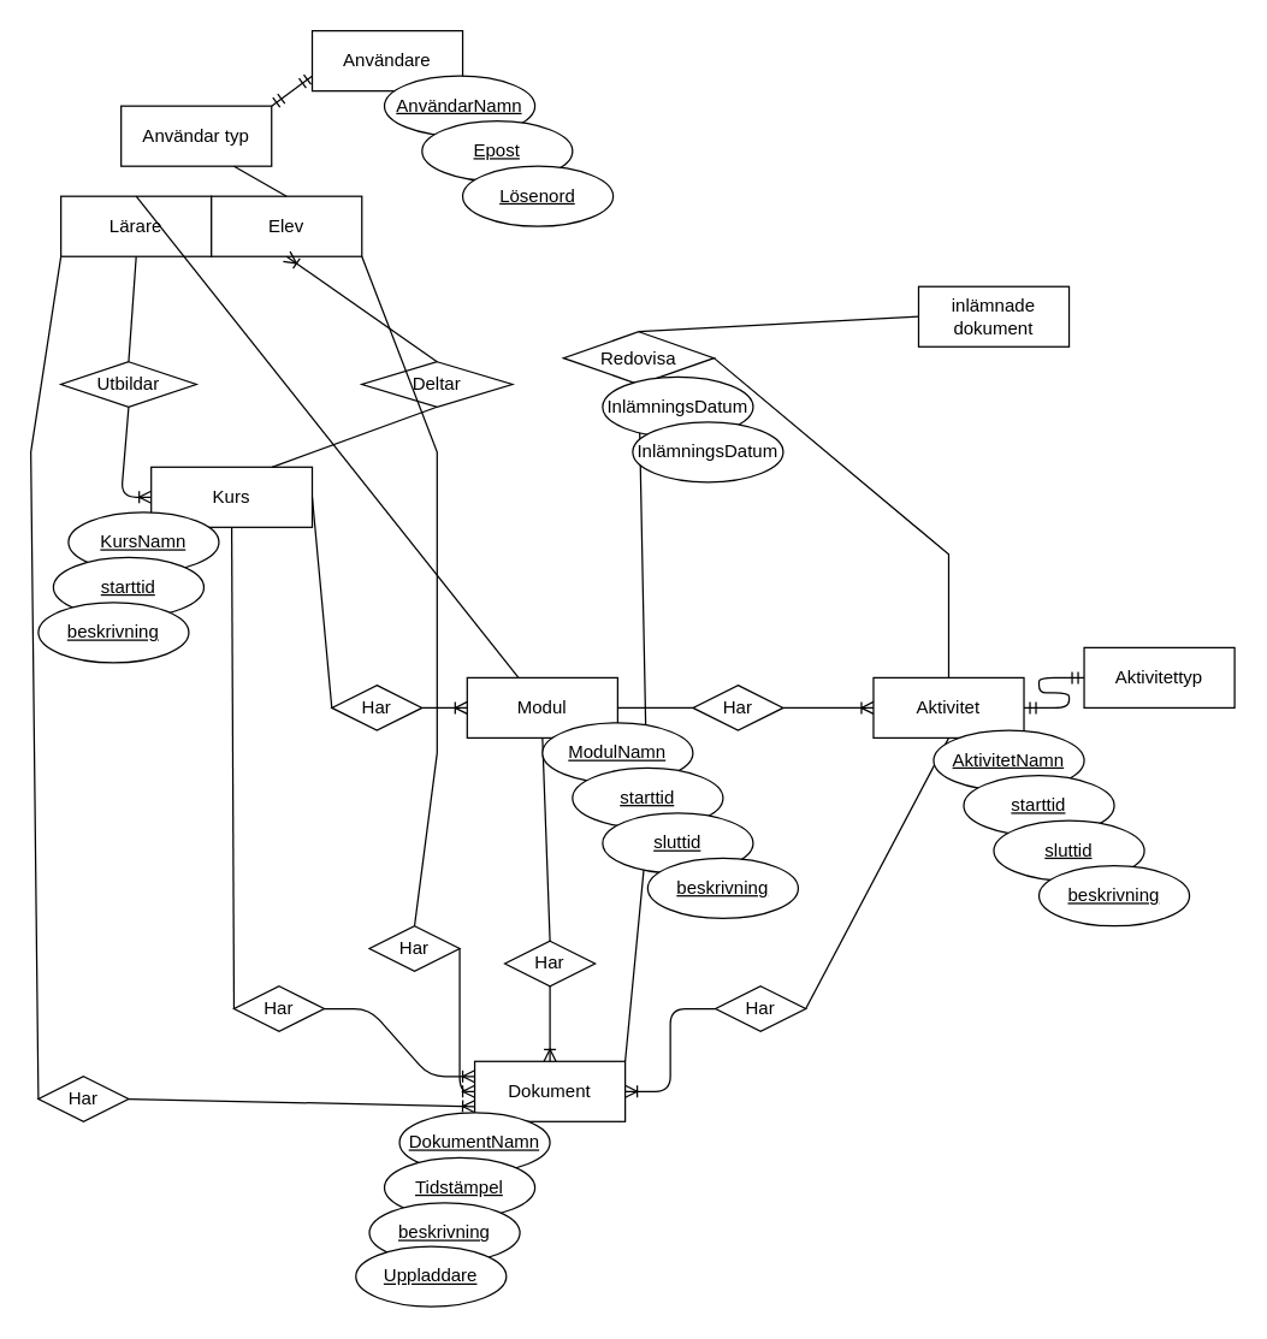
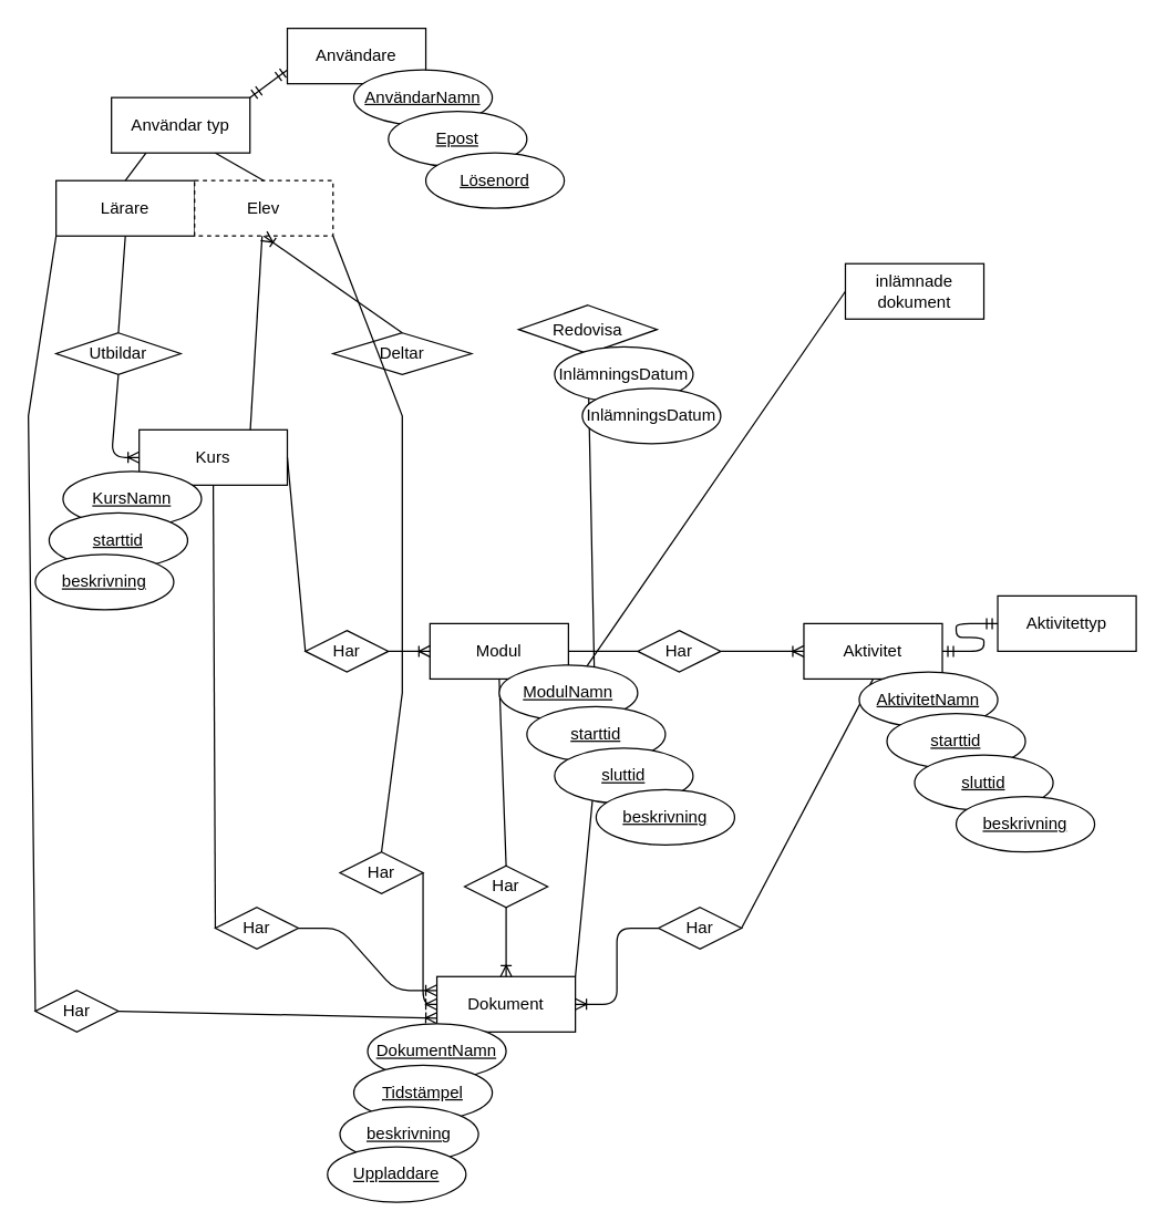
  <mxCell id="0" />
  <mxCell id="1" parent="0" />
  <mxCell id="2" value="Lärare" style="whiteSpace=wrap;html=1;align=center;" vertex="1" parent="1"><mxGeometry x="40" y="130" width="100" height="40" as="geometry" /></mxCell>
  <mxCell id="3" value="Kurs" style="whiteSpace=wrap;html=1;align=center;" vertex="1" parent="1"><mxGeometry x="100" y="310" width="107" height="40" as="geometry" /></mxCell>
  <mxCell id="4" value="Modul" style="whiteSpace=wrap;html=1;align=center;" vertex="1" parent="1"><mxGeometry x="310" y="450" width="100" height="40" as="geometry" /></mxCell>
  <mxCell id="5" value="Dokument" style="whiteSpace=wrap;html=1;align=center;" vertex="1" parent="1"><mxGeometry x="315" y="705" width="100" height="40" as="geometry" /></mxCell>
  <mxCell id="6" value="Aktivitet" style="whiteSpace=wrap;html=1;align=center;" vertex="1" parent="1"><mxGeometry x="580" y="450" width="100" height="40" as="geometry" /></mxCell>
- <mxCell id="7" value="Elev" style="whiteSpace=wrap;html=1;align=center;" vertex="1" parent="1"><mxGeometry x="140" y="130" width="100" height="40" as="geometry" /></mxCell>
+ <mxCell id="7" value="Elev" style="whiteSpace=wrap;html=1;align=center;dashed=1;" vertex="1" parent="1"><mxGeometry x="140" y="130" width="100" height="40" as="geometry" /></mxCell>
  <mxCell id="8" value="" style="fontSize=12;html=1;endArrow=ERoneToMany;entryX=0;entryY=0.5;entryDx=0;entryDy=0;exitX=0.5;exitY=1;exitDx=0;exitDy=0;" edge="1" parent="1" source="17" target="3"><mxGeometry width="100" height="100" relative="1" as="geometry"><mxPoint x="110" y="158" as="sourcePoint" /><mxPoint x="180" y="180" as="targetPoint" /><Array as="points"><mxPoint x="80" y="330" /></Array></mxGeometry></mxCell>
  <mxCell id="9" value="" style="edgeStyle=entityRelationEdgeStyle;fontSize=12;html=1;endArrow=ERoneToMany;exitX=1;exitY=0.5;exitDx=0;exitDy=0;entryX=0;entryY=0.5;entryDx=0;entryDy=0;" edge="1" parent="1" source="21" target="4"><mxGeometry width="100" height="100" relative="1" as="geometry"><mxPoint x="180" y="500" as="sourcePoint" /><mxPoint x="280" y="400" as="targetPoint" /></mxGeometry></mxCell>
  <mxCell id="10" value="" style="edgeStyle=entityRelationEdgeStyle;fontSize=12;html=1;endArrow=ERoneToMany;exitX=1;exitY=0.5;exitDx=0;exitDy=0;entryX=0;entryY=0.5;entryDx=0;entryDy=0;" edge="1" parent="1" source="23" target="6"><mxGeometry width="100" height="100" relative="1" as="geometry"><mxPoint x="420" y="500" as="sourcePoint" /><mxPoint x="520" y="400" as="targetPoint" /></mxGeometry></mxCell>
  <mxCell id="11" value="" style="fontSize=12;html=1;endArrow=ERoneToMany;entryX=0;entryY=0.5;entryDx=0;entryDy=0;exitX=1;exitY=0.5;exitDx=0;exitDy=0;" edge="1" parent="1" source="35" target="5"><mxGeometry width="100" height="100" relative="1" as="geometry"><mxPoint x="375" y="410" as="sourcePoint" /><mxPoint x="395" y="510" as="targetPoint" /><Array as="points"><mxPoint x="305" y="725" /></Array></mxGeometry></mxCell>
  <mxCell id="12" value="" style="fontSize=12;html=1;endArrow=ERoneToMany;entryX=0;entryY=0.75;entryDx=0;entryDy=0;exitX=1;exitY=0.5;exitDx=0;exitDy=0;" edge="1" parent="1" source="28" target="5"><mxGeometry width="100" height="100" relative="1" as="geometry"><mxPoint x="55" y="405" as="sourcePoint" /><mxPoint x="85" y="705" as="targetPoint" /><Array as="points" /></mxGeometry></mxCell>
  <mxCell id="13" value="" style="fontSize=12;html=1;endArrow=ERoneToMany;entryX=0.5;entryY=0;entryDx=0;entryDy=0;exitX=0.5;exitY=1;exitDx=0;exitDy=0;" edge="1" parent="1" source="27" target="5"><mxGeometry width="100" height="100" relative="1" as="geometry"><mxPoint x="255" y="385" as="sourcePoint" /><mxPoint x="275" y="685" as="targetPoint" /></mxGeometry></mxCell>
  <mxCell id="14" value="" style="edgeStyle=entityRelationEdgeStyle;fontSize=12;html=1;endArrow=ERoneToMany;exitX=1;exitY=0.5;exitDx=0;exitDy=0;entryX=0;entryY=0.25;entryDx=0;entryDy=0;" edge="1" parent="1" source="26" target="5"><mxGeometry width="100" height="100" relative="1" as="geometry"><mxPoint x="345" y="525" as="sourcePoint" /><mxPoint x="285" y="595" as="targetPoint" /></mxGeometry></mxCell>
  <mxCell id="15" value="" style="edgeStyle=entityRelationEdgeStyle;fontSize=12;html=1;endArrow=ERoneToMany;entryX=1;entryY=0.5;entryDx=0;entryDy=0;exitX=0;exitY=0.5;exitDx=0;exitDy=0;" edge="1" parent="1" source="25" target="5"><mxGeometry width="100" height="100" relative="1" as="geometry"><mxPoint x="445" y="615" as="sourcePoint" /><mxPoint x="520" y="755" as="targetPoint" /></mxGeometry></mxCell>
  <mxCell id="16" value="" style="fontSize=12;html=1;endArrow=ERoneToMany;entryX=0.5;entryY=1;entryDx=0;entryDy=0;exitX=0.5;exitY=0;exitDx=0;exitDy=0;" edge="1" parent="1" source="18" target="7"><mxGeometry width="100" height="100" relative="1" as="geometry"><mxPoint x="100" y="310" as="sourcePoint" /><mxPoint x="120" y="400" as="targetPoint" /><Array as="points" /></mxGeometry></mxCell>
  <mxCell id="17" value="Utbildar" style="shape=rhombus;perimeter=rhombusPerimeter;whiteSpace=wrap;html=1;align=center;" vertex="1" parent="1"><mxGeometry x="40" y="240" width="90" height="30" as="geometry" /></mxCell>
  <mxCell id="18" value="Deltar" style="shape=rhombus;perimeter=rhombusPerimeter;whiteSpace=wrap;html=1;align=center;" vertex="1" parent="1"><mxGeometry x="240" y="240" width="100" height="30" as="geometry" /></mxCell>
- <mxCell id="19" value="" style="endArrow=none;html=1;rounded=0;exitX=0.75;exitY=0;exitDx=0;exitDy=0;entryX=0.5;entryY=1;entryDx=0;entryDy=0;" edge="1" parent="1" source="3" target="18"><mxGeometry relative="1" as="geometry"><mxPoint x="240" y="300" as="sourcePoint" /><mxPoint x="400" y="300" as="targetPoint" /></mxGeometry></mxCell>
+ <mxCell id="19" value="" style="endArrow=none;html=1;rounded=0;exitX=0.75;exitY=0;exitDx=0;exitDy=0;" edge="1" parent="1" source="3" target="7"><mxGeometry relative="1" as="geometry"><mxPoint x="240" y="300" as="sourcePoint" /><mxPoint x="400" y="300" as="targetPoint" /></mxGeometry></mxCell>
  <mxCell id="20" value="" style="endArrow=none;html=1;rounded=0;exitX=0.5;exitY=0;exitDx=0;exitDy=0;entryX=0.5;entryY=1;entryDx=0;entryDy=0;" edge="1" parent="1" source="17" target="2"><mxGeometry relative="1" as="geometry"><mxPoint x="190.25" y="460" as="sourcePoint" /><mxPoint x="200" y="420" as="targetPoint" /></mxGeometry></mxCell>
  <mxCell id="21" value="Har" style="shape=rhombus;perimeter=rhombusPerimeter;whiteSpace=wrap;html=1;align=center;" vertex="1" parent="1"><mxGeometry x="220" y="455" width="60" height="30" as="geometry" /></mxCell>
  <mxCell id="22" value="" style="endArrow=none;html=1;rounded=0;exitX=1;exitY=0.5;exitDx=0;exitDy=0;entryX=0;entryY=0.5;entryDx=0;entryDy=0;" edge="1" parent="1" source="3" target="21"><mxGeometry relative="1" as="geometry"><mxPoint x="190.25" y="320" as="sourcePoint" /><mxPoint x="220" y="330" as="targetPoint" /></mxGeometry></mxCell>
  <mxCell id="23" value="Har" style="shape=rhombus;perimeter=rhombusPerimeter;whiteSpace=wrap;html=1;align=center;" vertex="1" parent="1"><mxGeometry x="460" y="455" width="60" height="30" as="geometry" /></mxCell>
  <mxCell id="24" value="" style="endArrow=none;html=1;rounded=0;exitX=1;exitY=0.5;exitDx=0;exitDy=0;entryX=0;entryY=0.5;entryDx=0;entryDy=0;" edge="1" parent="1" source="4" target="23"><mxGeometry relative="1" as="geometry"><mxPoint x="190.25" y="460" as="sourcePoint" /><mxPoint x="200" y="420" as="targetPoint" /></mxGeometry></mxCell>
  <mxCell id="25" value="Har" style="shape=rhombus;perimeter=rhombusPerimeter;whiteSpace=wrap;html=1;align=center;" vertex="1" parent="1"><mxGeometry x="475" y="655" width="60" height="30" as="geometry" /></mxCell>
  <mxCell id="26" value="Har" style="shape=rhombus;perimeter=rhombusPerimeter;whiteSpace=wrap;html=1;align=center;" vertex="1" parent="1"><mxGeometry x="155" y="655" width="60" height="30" as="geometry" /></mxCell>
  <mxCell id="27" value="Har" style="shape=rhombus;perimeter=rhombusPerimeter;whiteSpace=wrap;html=1;align=center;" vertex="1" parent="1"><mxGeometry x="335" y="625" width="60" height="30" as="geometry" /></mxCell>
  <mxCell id="28" value="Har" style="shape=rhombus;perimeter=rhombusPerimeter;whiteSpace=wrap;html=1;align=center;" vertex="1" parent="1"><mxGeometry x="25" y="715" width="60" height="30" as="geometry" /></mxCell>
  <mxCell id="29" value="" style="endArrow=none;html=1;rounded=0;exitX=0;exitY=0.5;exitDx=0;exitDy=0;entryX=0;entryY=1;entryDx=0;entryDy=0;" edge="1" parent="1" source="28" target="2"><mxGeometry relative="1" as="geometry"><mxPoint x="95" y="390" as="sourcePoint" /><mxPoint x="100" y="310" as="targetPoint" /><Array as="points"><mxPoint x="20" y="300" /></Array></mxGeometry></mxCell>
  <mxCell id="30" value="" style="endArrow=none;html=1;rounded=0;exitX=0.5;exitY=0;exitDx=0;exitDy=0;entryX=0.5;entryY=1;entryDx=0;entryDy=0;" edge="1" parent="1" source="27" target="4"><mxGeometry relative="1" as="geometry"><mxPoint x="190.25" y="460" as="sourcePoint" /><mxPoint x="200" y="420" as="targetPoint" /></mxGeometry></mxCell>
  <mxCell id="31" value="" style="endArrow=none;html=1;rounded=0;exitX=1;exitY=0.5;exitDx=0;exitDy=0;entryX=0.5;entryY=1;entryDx=0;entryDy=0;" edge="1" parent="1" source="25" target="6"><mxGeometry relative="1" as="geometry"><mxPoint x="370" y="540" as="sourcePoint" /><mxPoint x="370" y="500" as="targetPoint" /></mxGeometry></mxCell>
  <mxCell id="32" value="" style="endArrow=none;html=1;rounded=0;exitX=0;exitY=0.5;exitDx=0;exitDy=0;entryX=0.5;entryY=1;entryDx=0;entryDy=0;" edge="1" parent="1" source="26" target="3"><mxGeometry relative="1" as="geometry"><mxPoint x="530" y="565" as="sourcePoint" /><mxPoint x="640" y="500" as="targetPoint" /></mxGeometry></mxCell>
  <mxCell id="33" value="Redovisa" style="shape=rhombus;perimeter=rhombusPerimeter;whiteSpace=wrap;html=1;align=center;" vertex="1" parent="1"><mxGeometry x="374" y="220" width="100" height="35" as="geometry" /></mxCell>
  <mxCell id="34" value="inlämnade&lt;br&gt;dokument" style="whiteSpace=wrap;html=1;align=center;" vertex="1" parent="1"><mxGeometry x="610" y="190" width="100" height="40" as="geometry" /></mxCell>
  <mxCell id="35" value="Har" style="shape=rhombus;perimeter=rhombusPerimeter;whiteSpace=wrap;html=1;align=center;" vertex="1" parent="1"><mxGeometry x="245" y="615" width="60" height="30" as="geometry" /></mxCell>
  <mxCell id="36" value="" style="endArrow=none;html=1;rounded=0;exitX=0.5;exitY=0;exitDx=0;exitDy=0;entryX=1;entryY=1;entryDx=0;entryDy=0;" edge="1" parent="1" source="35" target="7"><mxGeometry relative="1" as="geometry"><mxPoint x="160" y="585" as="sourcePoint" /><mxPoint x="163.5" y="500" as="targetPoint" /><Array as="points"><mxPoint x="290" y="500" /><mxPoint x="290" y="300" /></Array></mxGeometry></mxCell>
- <mxCell id="37" value="" style="endArrow=diamond;html=1;rounded=0;exitX=1;exitY=0;exitDx=0;exitDy=0;entryX=0.5;entryY=1;entryDx=0;entryDy=0;" edge="1" parent="1" source="5" target="33"><mxGeometry relative="1" as="geometry"><mxPoint x="390" y="377.5" as="sourcePoint" /><mxPoint x="250" y="290" as="targetPoint" /><Array as="points"><mxPoint x="430" y="550" /></Array></mxGeometry></mxCell>
- <mxCell id="38" value="" style="endArrow=none;html=1;rounded=0;exitX=0.5;exitY=0;exitDx=0;exitDy=0;entryX=1;entryY=0.5;entryDx=0;entryDy=0;" edge="1" parent="1" source="6" target="33"><mxGeometry relative="1" as="geometry"><mxPoint x="420" y="620" as="sourcePoint" /><mxPoint x="440" y="395" as="targetPoint" /><Array as="points"><mxPoint x="630" y="368" /></Array></mxGeometry></mxCell>
- <mxCell id="39" value="" style="endArrow=none;html=1;rounded=0;exitX=0;exitY=0.5;exitDx=0;exitDy=0;entryX=0.5;entryY=0;entryDx=0;entryDy=0;" edge="1" parent="1" source="34" target="33"><mxGeometry relative="1" as="geometry"><mxPoint x="640" y="460" as="sourcePoint" /><mxPoint x="490" y="377.5" as="targetPoint" /></mxGeometry></mxCell>
+ <mxCell id="37" value="" style="endArrow=none;html=1;rounded=0;exitX=1;exitY=0;exitDx=0;exitDy=0;entryX=0.5;entryY=1;entryDx=0;entryDy=0;" edge="1" parent="1" source="5" target="33"><mxGeometry relative="1" as="geometry"><mxPoint x="390" y="377.5" as="sourcePoint" /><mxPoint x="250" y="290" as="targetPoint" /><Array as="points"><mxPoint x="430" y="550" /></Array></mxGeometry></mxCell>
+ <mxCell id="39" value="" style="endArrow=none;html=1;rounded=0;exitX=0;exitY=0.5;exitDx=0;exitDy=0;" edge="1" parent="1" source="34" target="41"><mxGeometry relative="1" as="geometry"><mxPoint x="640" y="460" as="sourcePoint" /><mxPoint x="490" y="377.5" as="targetPoint" /></mxGeometry></mxCell>
  <mxCell id="40" value="&lt;span&gt;Aktivitettyp&lt;/span&gt;" style="whiteSpace=wrap;html=1;align=center;" vertex="1" parent="1"><mxGeometry x="720" y="430" width="100" height="40" as="geometry" /></mxCell>
  <mxCell id="41" value="ModulNamn" style="ellipse;whiteSpace=wrap;html=1;align=center;fontStyle=4;" vertex="1" parent="1"><mxGeometry x="360" y="480" width="100" height="40" as="geometry" /></mxCell>
  <mxCell id="42" value="starttid" style="ellipse;whiteSpace=wrap;html=1;align=center;fontStyle=4;" vertex="1" parent="1"><mxGeometry x="380" y="510" width="100" height="40" as="geometry" /></mxCell>
  <mxCell id="43" value="sluttid" style="ellipse;whiteSpace=wrap;html=1;align=center;fontStyle=4;" vertex="1" parent="1"><mxGeometry x="400" y="540" width="100" height="40" as="geometry" /></mxCell>
  <mxCell id="44" value="&#10;&#10;beskrivning&#10;&#10;" style="ellipse;whiteSpace=wrap;html=1;align=center;fontStyle=4;" vertex="1" parent="1"><mxGeometry x="430" y="570" width="100" height="40" as="geometry" /></mxCell>
  <mxCell id="45" value="AktivitetNamn" style="ellipse;whiteSpace=wrap;html=1;align=center;fontStyle=4;" vertex="1" parent="1"><mxGeometry x="620" y="485" width="100" height="40" as="geometry" /></mxCell>
  <mxCell id="46" value="starttid" style="ellipse;whiteSpace=wrap;html=1;align=center;fontStyle=4;" vertex="1" parent="1"><mxGeometry x="640" y="515" width="100" height="40" as="geometry" /></mxCell>
  <mxCell id="47" value="sluttid" style="ellipse;whiteSpace=wrap;html=1;align=center;fontStyle=4;" vertex="1" parent="1"><mxGeometry x="660" y="545" width="100" height="40" as="geometry" /></mxCell>
  <mxCell id="48" value="&#10;&#10;beskrivning&#10;&#10;" style="ellipse;whiteSpace=wrap;html=1;align=center;fontStyle=4;" vertex="1" parent="1"><mxGeometry x="690" y="575" width="100" height="40" as="geometry" /></mxCell>
  <mxCell id="49" value="" style="edgeStyle=entityRelationEdgeStyle;fontSize=12;html=1;endArrow=ERmandOne;startArrow=ERmandOne;exitX=1;exitY=0.5;exitDx=0;exitDy=0;entryX=0;entryY=0.5;entryDx=0;entryDy=0;" edge="1" parent="1" source="6" target="40"><mxGeometry width="100" height="100" relative="1" as="geometry"><mxPoint x="700" y="464.5" as="sourcePoint" /><mxPoint x="800" y="364.5" as="targetPoint" /></mxGeometry></mxCell>
  <mxCell id="50" value="KursNamn" style="ellipse;whiteSpace=wrap;html=1;align=center;fontStyle=4;" vertex="1" parent="1"><mxGeometry x="45" y="340" width="100" height="40" as="geometry" /></mxCell>
  <mxCell id="51" value="starttid" style="ellipse;whiteSpace=wrap;html=1;align=center;fontStyle=4;" vertex="1" parent="1"><mxGeometry x="35" y="370" width="100" height="40" as="geometry" /></mxCell>
  <mxCell id="52" value="&#10;&#10;beskrivning&#10;&#10;" style="ellipse;whiteSpace=wrap;html=1;align=center;fontStyle=4;" vertex="1" parent="1"><mxGeometry x="25" y="400" width="100" height="40" as="geometry" /></mxCell>
  <mxCell id="53" value="DokumentNamn" style="ellipse;whiteSpace=wrap;html=1;align=center;fontStyle=4;" vertex="1" parent="1"><mxGeometry x="265" y="739" width="100" height="40" as="geometry" /></mxCell>
  <mxCell id="54" value="Tidstämpel" style="ellipse;whiteSpace=wrap;html=1;align=center;fontStyle=4;" vertex="1" parent="1"><mxGeometry x="255" y="769" width="100" height="40" as="geometry" /></mxCell>
  <mxCell id="55" value="&#10;&#10;beskrivning&#10;&#10;" style="ellipse;whiteSpace=wrap;html=1;align=center;fontStyle=4;" vertex="1" parent="1"><mxGeometry x="245" y="799" width="100" height="40" as="geometry" /></mxCell>
  <mxCell id="56" value="Uppladdare" style="ellipse;whiteSpace=wrap;html=1;align=center;fontStyle=4;" vertex="1" parent="1"><mxGeometry x="236" y="828" width="100" height="40" as="geometry" /></mxCell>
  <mxCell id="57" value="Användare" style="whiteSpace=wrap;html=1;align=center;" vertex="1" parent="1"><mxGeometry x="207" y="20" width="100" height="40" as="geometry" /></mxCell>
  <mxCell id="58" value="Användar typ" style="whiteSpace=wrap;html=1;align=center;" vertex="1" parent="1"><mxGeometry x="80" y="70" width="100" height="40" as="geometry" /></mxCell>
  <mxCell id="59" value="" style="fontSize=12;html=1;endArrow=ERmandOne;startArrow=ERmandOne;exitX=1;exitY=0;exitDx=0;exitDy=0;entryX=0;entryY=0.75;entryDx=0;entryDy=0;" edge="1" parent="1" source="58" target="57"><mxGeometry width="100" height="100" relative="1" as="geometry"><mxPoint x="690" y="480" as="sourcePoint" /><mxPoint x="740" y="480" as="targetPoint" /></mxGeometry></mxCell>
  <mxCell id="60" value="" style="endArrow=none;html=1;rounded=0;exitX=0.5;exitY=0;exitDx=0;exitDy=0;entryX=0.75;entryY=1;entryDx=0;entryDy=0;" edge="1" parent="1" source="7" target="58"><mxGeometry relative="1" as="geometry"><mxPoint x="384" y="247.5" as="sourcePoint" /><mxPoint x="250" y="160" as="targetPoint" /></mxGeometry></mxCell>
- <mxCell id="61" value="" style="endArrow=none;html=1;rounded=0;exitX=0.5;exitY=0;exitDx=0;exitDy=0;" edge="1" parent="1" source="2" target="4"><mxGeometry relative="1" as="geometry"><mxPoint x="200" y="140" as="sourcePoint" /><mxPoint x="165" y="120" as="targetPoint" /></mxGeometry></mxCell>
+ <mxCell id="61" value="" style="endArrow=none;html=1;rounded=0;exitX=0.5;exitY=0;exitDx=0;exitDy=0;entryX=0.25;entryY=1;entryDx=0;entryDy=0;" edge="1" parent="1" source="2" target="58"><mxGeometry relative="1" as="geometry"><mxPoint x="200" y="140" as="sourcePoint" /><mxPoint x="165" y="120" as="targetPoint" /></mxGeometry></mxCell>
  <mxCell id="62" value="AnvändarNamn" style="ellipse;whiteSpace=wrap;html=1;align=center;fontStyle=4;" vertex="1" parent="1"><mxGeometry x="255" y="50" width="100" height="40" as="geometry" /></mxCell>
  <mxCell id="63" value="Epost" style="ellipse;whiteSpace=wrap;html=1;align=center;fontStyle=4;" vertex="1" parent="1"><mxGeometry x="280" y="80" width="100" height="40" as="geometry" /></mxCell>
  <mxCell id="64" value="Lösenord" style="ellipse;whiteSpace=wrap;html=1;align=center;fontStyle=4;" vertex="1" parent="1"><mxGeometry x="307" y="110" width="100" height="40" as="geometry" /></mxCell>
  <mxCell id="65" value="InlämningsDatum" style="ellipse;whiteSpace=wrap;html=1;align=center;" vertex="1" parent="1"><mxGeometry x="400" y="250" width="100" height="40" as="geometry" /></mxCell>
  <mxCell id="66" value="InlämningsDatum" style="ellipse;whiteSpace=wrap;html=1;align=center;" vertex="1" parent="1"><mxGeometry x="420" y="280" width="100" height="40" as="geometry" /></mxCell>
